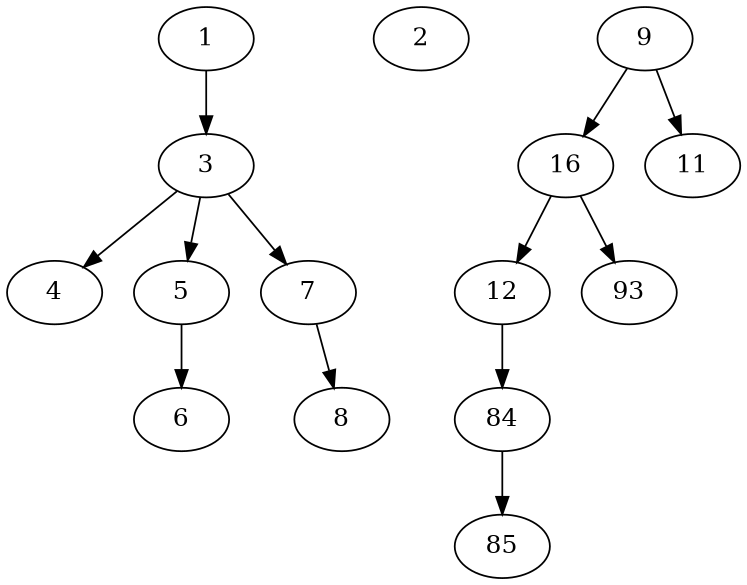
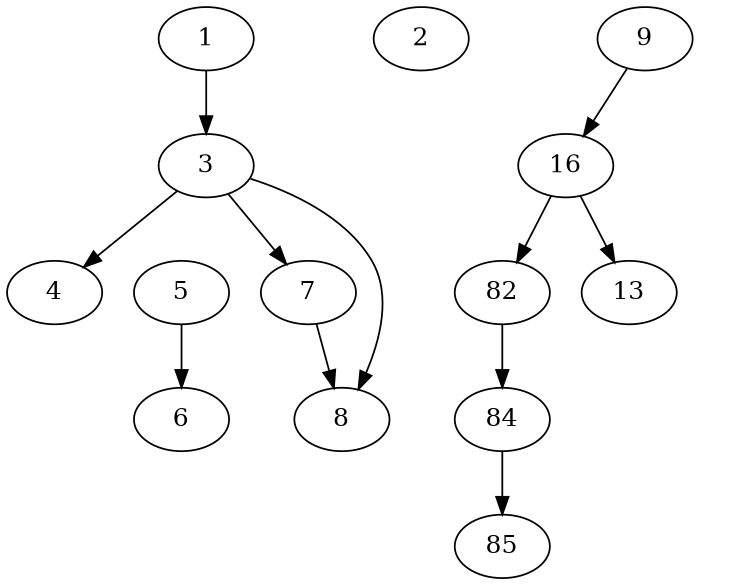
  digraph {
    node [alpha=0.16]
    1 [alpha=0.15 expect_size=40622080]
    3 [alpha=0.11 expect_size=30845952]
    4 [expect_size=17138688]
    5 [expect_size=14754816]
    7 [alpha=0.07 expect_size=24891392]
    6 [alpha=0.10 expect_size=14487552]
    2 [alpha=0.08 expect_size=20536320]
    8 [alpha=0.09 expect_size=47911936]
    9 [expect_size=19354624]
    n10 [alpha=0.04 expect_size=44789760 label=16]
-   11 [alpha=0.02 expect_size=21504000]
-   12 [alpha=0.20 expect_size=9621504]
-   13 [alpha=0.02 expect_size=28571648 label=93]
+   12 [alpha=0.20 expect_size=9621504 label=82]
+   13 [alpha=0.02 expect_size=28571648]
    n14 [alpha=0.09 expect_size=8367104 label=84]
    n15 [expect_size=45317120 label=85]
    1 -> 3
    3 -> 4
-   3 -> 5
+   3 -> 8
    3 -> 7
    5 -> 6
    7 -> 8
    9 -> n10
-   9 -> 11
    n10 -> 12
    n10 -> 13
    12 -> n14
    n14 -> n15
  }
